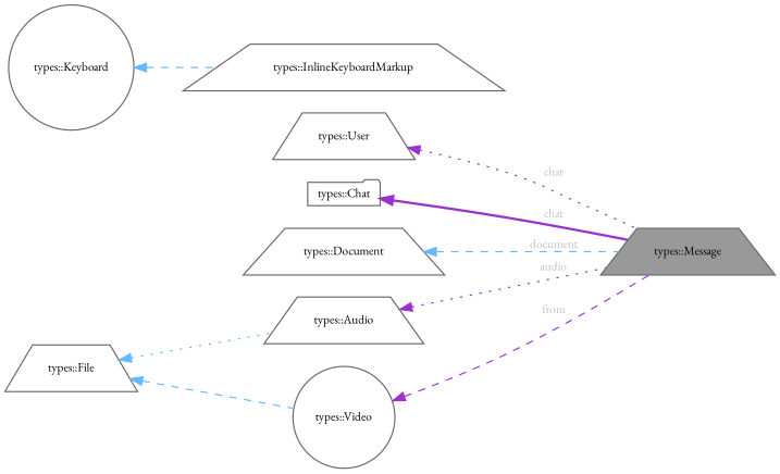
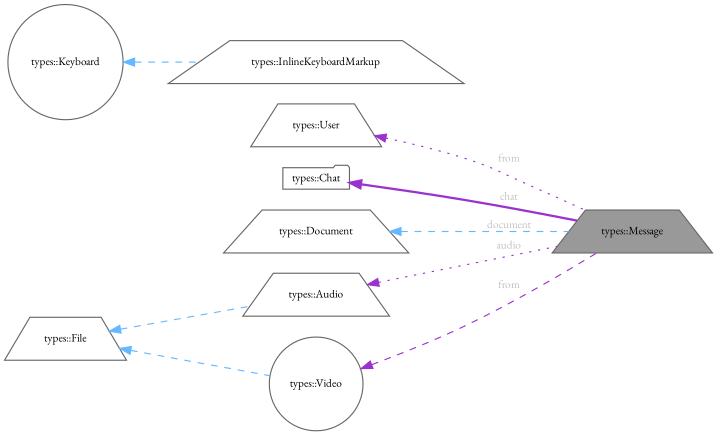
  digraph {
    fontname="EB Garamond"
    rankdir=LR
    node [color=gray40 fillcolor=white fontname="EB Garamond" fontsize=10 shape=trapezium style=filled]
    edge [color=darkorchid3 dir=back fontcolor=grey fontname="EB Garamond" fontsize=10 labelfontname=Helvetica labelfontsize=10 style=dashed]
    n1 [fillcolor=grey60 fontcolor=black height=0.2 label="types::Message" width=0.4]
    n2 [height=0.2 label="types::User" width=0.4]
    n3 [height=0.2 label="types::Chat" shape=folder width=0.4]
    n4 [height=0.2 label="types::Document" width=0.4]
    n5 [height=0.2 label="types::File" width=0.4]
    n6 [height=0.2 label="types::Audio" width=0.4]
    n7 [height=0.2 label="types::Video" shape=circle width=0.4]
    n8 [height=0.2 label="types::InlineKeyboardMarkup" width=0.4]
    n9 [height=0.2 label="types::Keyboard" shape=circle width=0.4]
-   n2 -> n1 [label=" chat" style=dotted]
+   n2 -> n1 [label=" from" style=dotted]
    n3 -> n1 [label=" chat" style=bold]
    n4 -> n1 [color=steelblue1 label=" document"]
-   n5 -> n6 [color=steelblue1 style=dotted fontcolor=""]
+   n5 -> n6 [color=steelblue1 fontcolor=""]
    n5 -> n7 [color=steelblue1 fontcolor=""]
    n6 -> n1 [label=" audio" style=dotted]
    n7 -> n1 [label=" from"]
    n9 -> n8 [color=steelblue1 fontcolor=""]
  }
